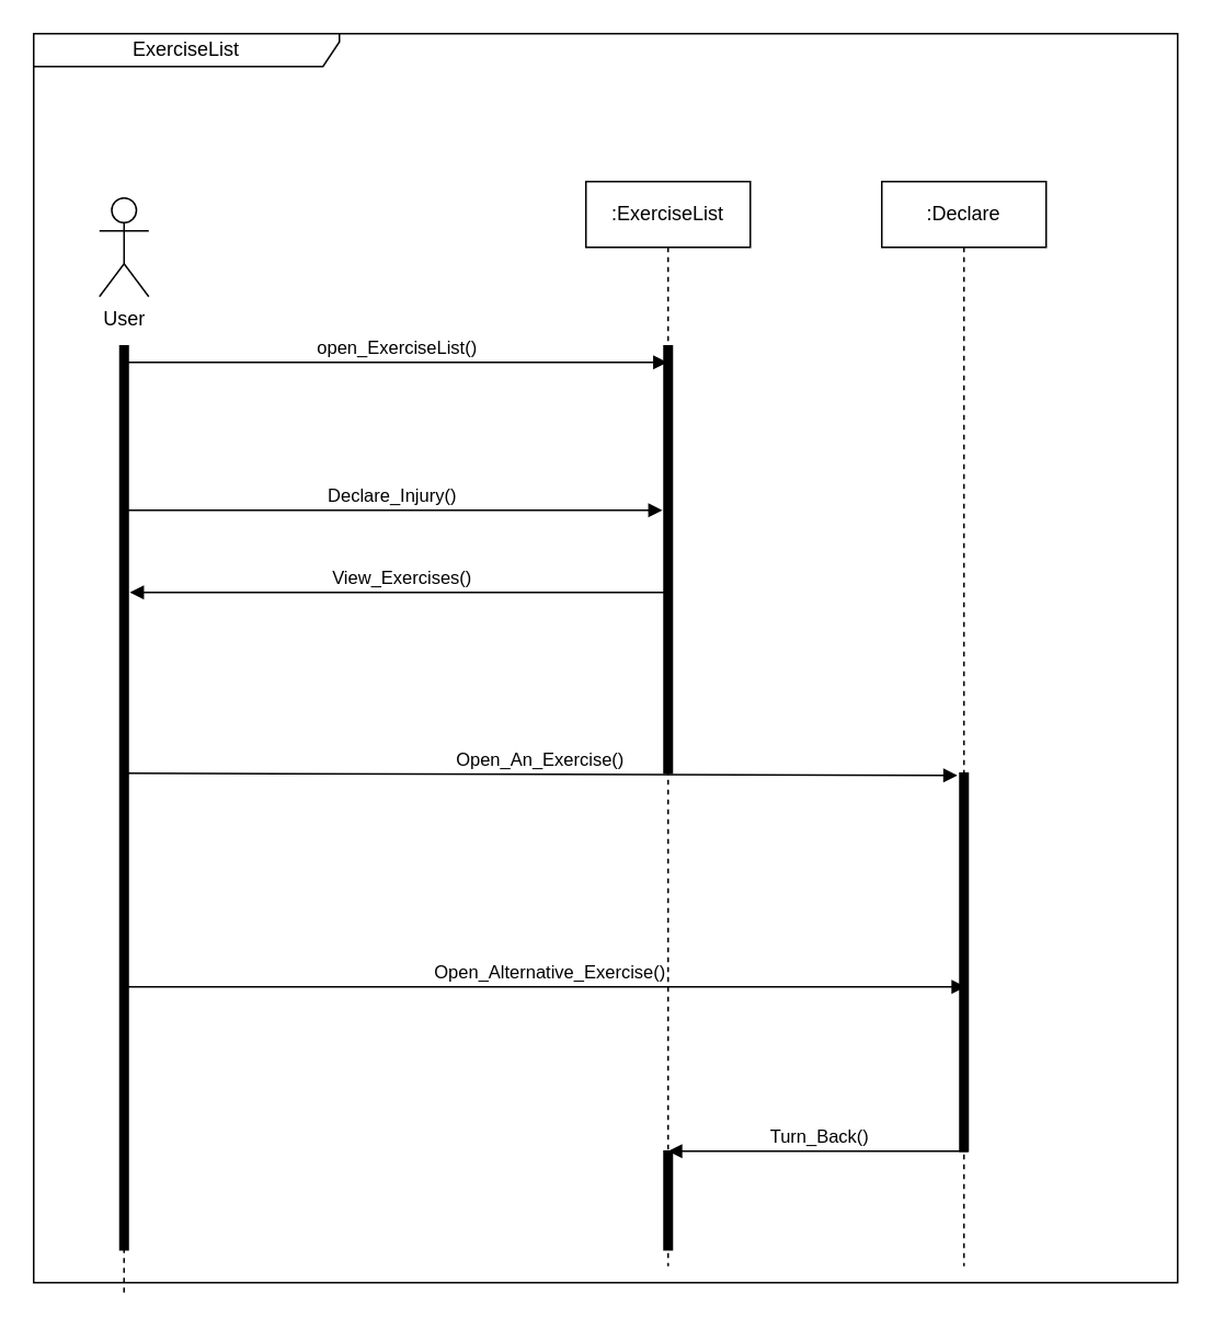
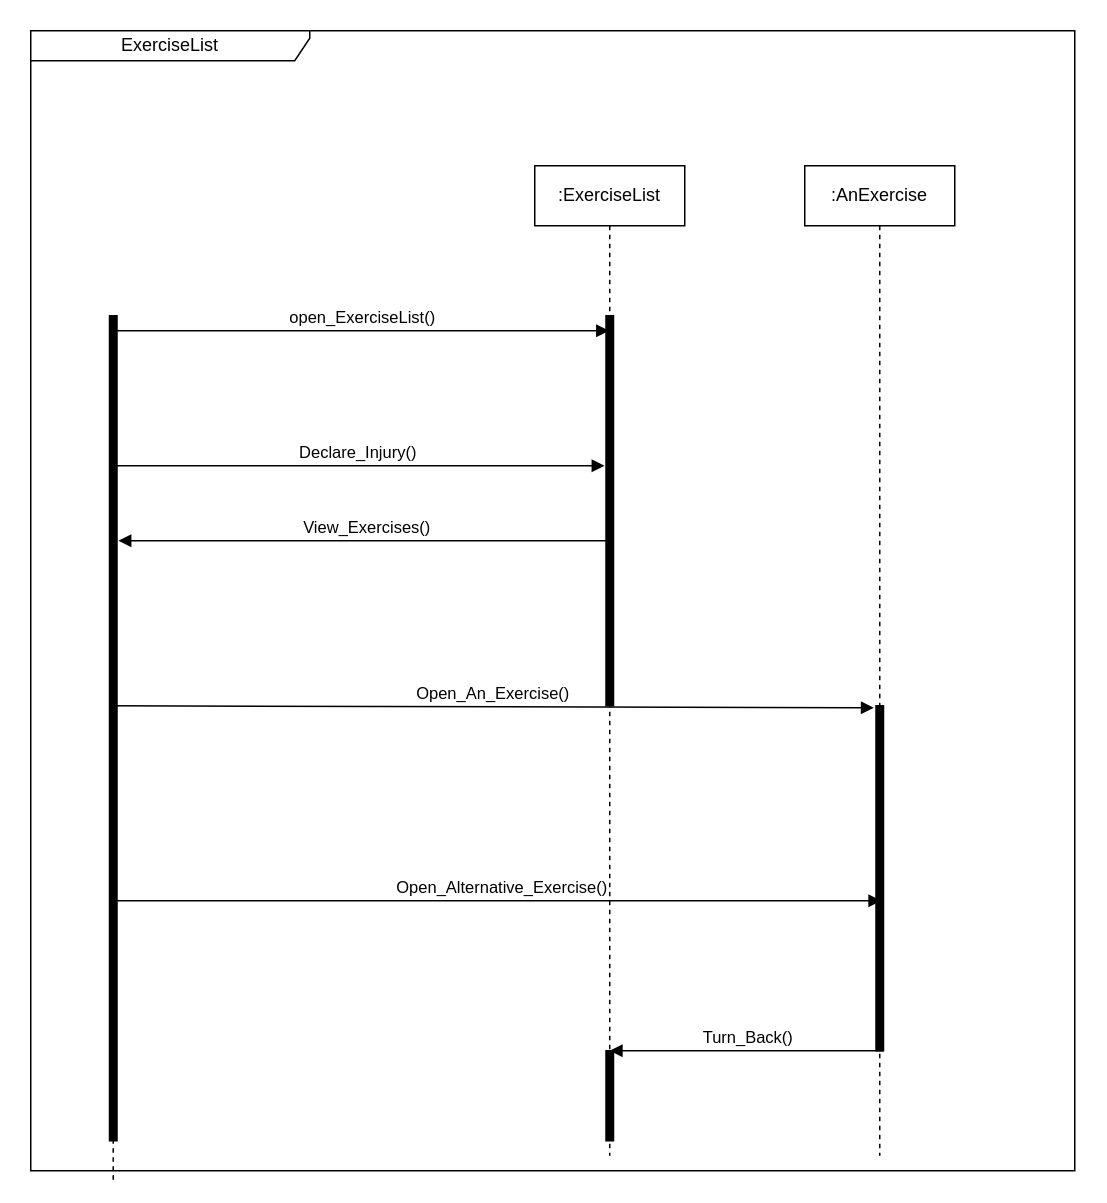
  <mxCell id="0" />
  <mxCell id="1" parent="0" />
  <mxCell id="2" value="ExerciseList" style="shape=umlFrame;whiteSpace=wrap;html=1;pointerEvents=0;recursiveResize=0;container=1;collapsible=0;width=186;height=20;" vertex="1" parent="1"><mxGeometry x="20" y="20" width="696" height="760" as="geometry" /></mxCell>
- <mxCell id="3" value="&lt;div&gt;User&lt;/div&gt;&lt;div&gt;&lt;br&gt;&lt;/div&gt;" style="shape=umlActor;verticalLabelPosition=bottom;verticalAlign=top;html=1;outlineConnect=0;" vertex="1" parent="2"><mxGeometry x="40" y="100" width="30" height="60" as="geometry" /></mxCell>
  <mxCell id="4" value="" style="html=1;verticalAlign=bottom;labelBackgroundColor=none;endArrow=none;endFill=0;rounded=0;dashed=1;" edge="1" parent="2" source="7"><mxGeometry width="160" relative="1" as="geometry"><mxPoint x="54.5" y="649" as="sourcePoint" /><mxPoint x="54.5" y="190" as="targetPoint" /><Array as="points" /></mxGeometry></mxCell>
  <mxCell id="5" value=":ExerciseList" style="shape=umlLifeline;perimeter=lifelinePerimeter;whiteSpace=wrap;html=1;container=1;dropTarget=0;collapsible=0;recursiveResize=0;outlineConnect=0;portConstraint=eastwest;newEdgeStyle={&quot;edgeStyle&quot;:&quot;elbowEdgeStyle&quot;,&quot;elbow&quot;:&quot;vertical&quot;,&quot;curved&quot;:0,&quot;rounded&quot;:0};" vertex="1" parent="2"><mxGeometry x="336" y="90" width="100" height="660" as="geometry" /></mxCell>
  <mxCell id="6" value="open_ExerciseList()" style="html=1;verticalAlign=bottom;labelBackgroundColor=none;endArrow=block;endFill=1;rounded=0;" edge="1" parent="2" target="5"><mxGeometry x="0.003" width="160" relative="1" as="geometry"><mxPoint x="56" y="200" as="sourcePoint" /><mxPoint x="226" y="200" as="targetPoint" /><mxPoint as="offset" /></mxGeometry></mxCell>
  <mxCell id="7" value="" style="html=1;points=[];perimeter=orthogonalPerimeter;fillColor=strokeColor;align=left;verticalAlign=top;spacingLeft=10;" vertex="1" parent="2"><mxGeometry x="52.5" y="190" width="5" height="550" as="geometry" /></mxCell>
  <mxCell id="8" value="" style="html=1;points=[];perimeter=orthogonalPerimeter;fillColor=strokeColor;align=left;verticalAlign=top;spacingLeft=10;" vertex="1" parent="2"><mxGeometry x="383.5" y="190" width="5" height="260" as="geometry" /></mxCell>
  <mxCell id="9" value="View_Exercises()" style="html=1;verticalAlign=bottom;labelBackgroundColor=none;endArrow=none;endFill=0;rounded=0;startArrow=block;startFill=1;" edge="1" parent="2"><mxGeometry x="0.003" width="160" relative="1" as="geometry"><mxPoint x="58.5" y="340" as="sourcePoint" /><mxPoint x="388.5" y="340" as="targetPoint" /><mxPoint as="offset" /></mxGeometry></mxCell>
- <mxCell id="10" value=":Declare" style="shape=umlLifeline;perimeter=lifelinePerimeter;whiteSpace=wrap;html=1;container=1;dropTarget=0;collapsible=0;recursiveResize=0;outlineConnect=0;portConstraint=eastwest;newEdgeStyle={&quot;edgeStyle&quot;:&quot;elbowEdgeStyle&quot;,&quot;elbow&quot;:&quot;vertical&quot;,&quot;curved&quot;:0,&quot;rounded&quot;:0};" vertex="1" parent="2"><mxGeometry x="516" y="90" width="100" height="660" as="geometry" /></mxCell>
+ <mxCell id="10" value=":AnExercise" style="shape=umlLifeline;perimeter=lifelinePerimeter;whiteSpace=wrap;html=1;container=1;dropTarget=0;collapsible=0;recursiveResize=0;outlineConnect=0;portConstraint=eastwest;newEdgeStyle={&quot;edgeStyle&quot;:&quot;elbowEdgeStyle&quot;,&quot;elbow&quot;:&quot;vertical&quot;,&quot;curved&quot;:0,&quot;rounded&quot;:0};" vertex="1" parent="2"><mxGeometry x="516" y="90" width="100" height="660" as="geometry" /></mxCell>
  <mxCell id="11" value="Declare_Injury()" style="html=1;verticalAlign=bottom;labelBackgroundColor=none;endArrow=block;endFill=1;rounded=0;" edge="1" parent="2"><mxGeometry x="0.003" width="160" relative="1" as="geometry"><mxPoint x="52.5" y="290" as="sourcePoint" /><mxPoint x="382.5" y="290" as="targetPoint" /><mxPoint as="offset" /></mxGeometry></mxCell>
  <mxCell id="12" value="Open_An_Exercise()" style="html=1;verticalAlign=bottom;labelBackgroundColor=none;endArrow=block;endFill=1;rounded=0;entryX=-0.3;entryY=0.006;entryDx=0;entryDy=0;entryPerimeter=0;" edge="1" parent="2" target="13"><mxGeometry x="0.003" width="160" relative="1" as="geometry"><mxPoint x="52.5" y="450" as="sourcePoint" /><mxPoint x="556" y="450" as="targetPoint" /><mxPoint as="offset" /></mxGeometry></mxCell>
  <mxCell id="13" value="" style="html=1;points=[];perimeter=orthogonalPerimeter;fillColor=strokeColor;align=left;verticalAlign=top;spacingLeft=10;" vertex="1" parent="2"><mxGeometry x="563.5" y="450" width="5" height="230" as="geometry" /></mxCell>
  <mxCell id="14" value="Open_Alternative_Exercise()" style="html=1;verticalAlign=bottom;labelBackgroundColor=none;endArrow=block;endFill=1;rounded=0;" edge="1" parent="2"><mxGeometry x="0.003" width="160" relative="1" as="geometry"><mxPoint x="57.5" y="580" as="sourcePoint" /><mxPoint x="567" y="580" as="targetPoint" /><mxPoint as="offset" /></mxGeometry></mxCell>
  <mxCell id="15" value="" style="html=1;points=[];perimeter=orthogonalPerimeter;fillColor=strokeColor;align=left;verticalAlign=top;spacingLeft=10;" vertex="1" parent="2"><mxGeometry x="383.5" y="680" width="5" height="60" as="geometry" /></mxCell>
  <mxCell id="16" value="" style="html=1;verticalAlign=bottom;labelBackgroundColor=none;endArrow=none;endFill=0;rounded=0;dashed=1;exitX=0.079;exitY=1.008;exitDx=0;exitDy=0;exitPerimeter=0;" edge="1" parent="2" target="7" source="2"><mxGeometry width="160" relative="1" as="geometry"><mxPoint x="55.5" y="790" as="sourcePoint" /><mxPoint x="68.5" y="200" as="targetPoint" /></mxGeometry></mxCell>
  <mxCell id="17" value="Turn_Back()" style="html=1;verticalAlign=bottom;labelBackgroundColor=none;endArrow=none;endFill=0;rounded=0;startArrow=block;startFill=1;" edge="1" parent="2"><mxGeometry x="0.003" width="160" relative="1" as="geometry"><mxPoint x="386" y="680" as="sourcePoint" /><mxPoint x="568.5" y="680" as="targetPoint" /><mxPoint as="offset" /></mxGeometry></mxCell>
